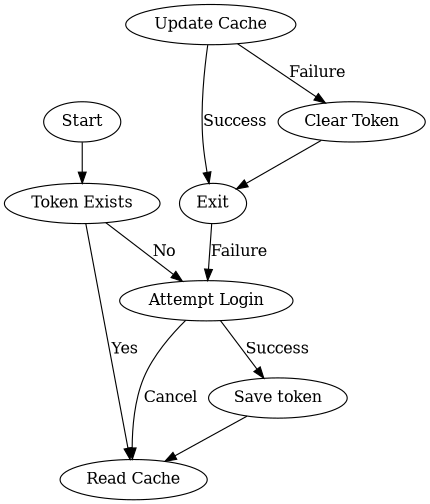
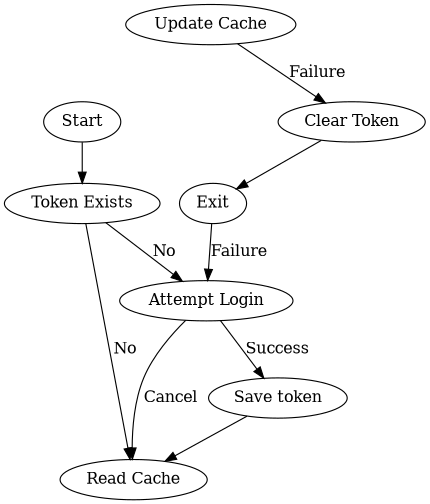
  digraph {
    Start
    "Token Exists"
    "Read Cache"
    "Attempt Login"
    "Save token"
    "Update Cache"
    Exit
    "Clear Token"
    Start -> "Token Exists"
-   "Token Exists" -> "Read Cache" [label=Yes]
+   "Token Exists" -> "Read Cache" [label=No]
    "Token Exists" -> "Attempt Login" [label=No]
    "Attempt Login" -> "Read Cache" [label=Cancel]
    "Attempt Login" -> "Save token" [label=Success]
    "Save token" -> "Read Cache"
-   "Update Cache" -> Exit [label=Success]
    "Update Cache" -> "Clear Token" [label=Failure]
    Exit -> "Attempt Login" [label=Failure]
    "Clear Token" -> Exit
  }
